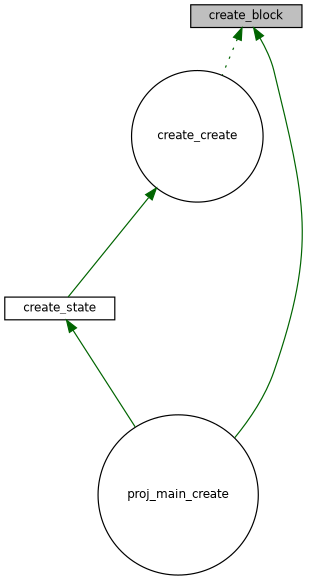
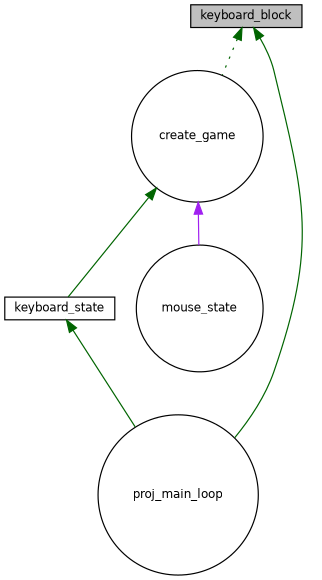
  digraph {
    rankdir=TB
    node [color=black fillcolor=white fontname=Helvetica fontsize=10 shape=circle style=filled]
    edge [color=darkgreen dir=back fontname=Helvetica fontsize=10 labelfontname=Helvetica labelfontsize=10 style=solid]
-   n1 [fillcolor=grey75 fontcolor=black height=0.2 label=create_block shape=box width=0.4]
-   n2 [height=0.2 label=create_create width=0.4]
-   n3 [height=0.2 label=proj_main_create width=0.4]
-   n4 [height=0.2 label=create_state shape=box width=0.4]
+   n1 [fillcolor=grey75 fontcolor=black height=0.2 label=keyboard_block shape=box width=0.4]
+   n2 [height=0.2 label=create_game width=0.4]
+   n3 [height=0.2 label=proj_main_loop width=0.4]
+   n4 [height=0.2 label=keyboard_state shape=box width=0.4]
+   n5 [height=0.2 label=mouse_state width=0.4]
    n1 -> n2 [style=dotted]
    n1 -> n3
    n2 -> n4
+   n2 -> n5 [color=purple]
    n4 -> n3
  }
